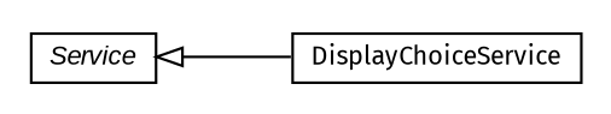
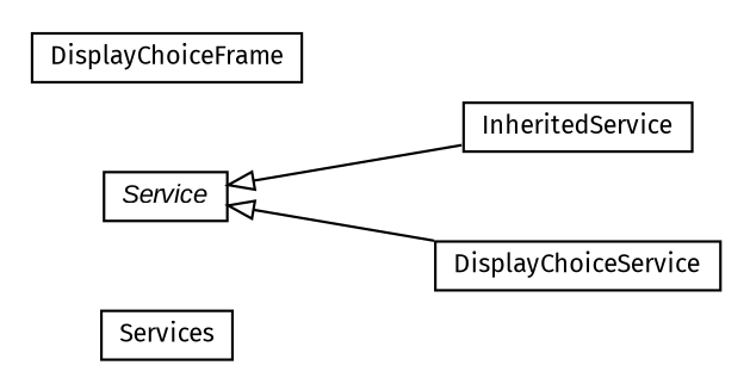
  digraph {
    nodesep=0.25
    ranksep=0.5
    rankdir=LR
    fontname="Fira Sans"
    node [fontcolor=black fontname="Fira Sans" fontsize=10.0 shape=plaintext]
    edge [arrowtail=empty dir=back fontname="Fira Sans" fontsize=10 headport=p labelfontname=arial labelfontsize=10 tailport=p]
+   n1 [label=<<table title="context.arch.service.Services" border="0" cellborder="1" cellspacing="0" cellpadding="2" port="p" href="./Services.html"> 		<tr><td><table border="0" cellspacing="0" cellpadding="1"> <tr><td align="center" balign="center"> Services </td></tr> 		</table></td></tr> 		</table>>]
    n2 [label=<<table title="context.arch.service.Service" border="0" cellborder="1" cellspacing="0" cellpadding="2" port="p" href="./Service.html"> 		<tr><td><table border="0" cellspacing="0" cellpadding="1"> <tr><td align="center" balign="center"><font face="arial italic"> Service </font></td></tr> 		</table></td></tr> 		</table>>]
+   n3 [label=<<table title="context.arch.service.InheritedService" border="0" cellborder="1" cellspacing="0" cellpadding="2" port="p" href="./InheritedService.html"> 		<tr><td><table border="0" cellspacing="0" cellpadding="1"> <tr><td align="center" balign="center"> InheritedService </td></tr> 		</table></td></tr> 		</table>>]
    n4 [label=<<table title="context.arch.service.DisplayChoiceService" border="0" cellborder="1" cellspacing="0" cellpadding="2" port="p" href="./DisplayChoiceService.html"> 		<tr><td><table border="0" cellspacing="0" cellpadding="1"> <tr><td align="center" balign="center"> DisplayChoiceService </td></tr> 		</table></td></tr> 		</table>>]
+   n5 [label=<<table title="context.arch.service.DisplayChoiceFrame" border="0" cellborder="1" cellspacing="0" cellpadding="2" port="p" href="./DisplayChoiceFrame.html"> 		<tr><td><table border="0" cellspacing="0" cellpadding="1"> <tr><td align="center" balign="center"> DisplayChoiceFrame </td></tr> 		</table></td></tr> 		</table>>]
+   n2 -> n3
    n2 -> n4
  }
